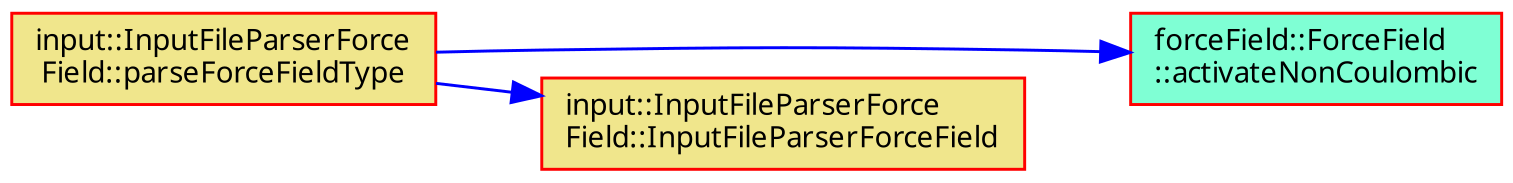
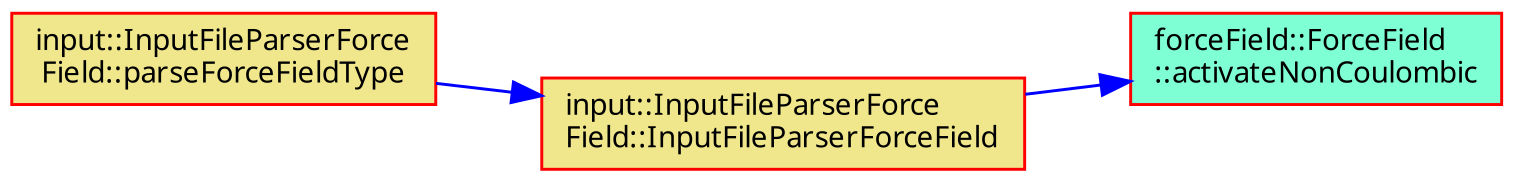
  digraph {
    fontname="Noto Sans"
    rankdir=RL
    node [color=red fillcolor=khaki fontname="Noto Sans" fontsize=10 shape=record style=filled]
    edge [color=blue dir=back fontname="Noto Sans" fontsize=10 labelfontname=Helvetica labelfontsize=10 style=solid]
    n1 [fillcolor=aquamarine fontcolor=black height=0.2 label="forceField::ForceField\l::activateNonCoulombic" width=0.4]
    n2 [height=0.2 label="input::InputFileParserForce\lField::parseForceFieldType" width=0.4]
    n3 [height=0.2 label="input::InputFileParserForce\lField::InputFileParserForceField" width=0.4]
-   n1 -> n2
+   n1 -> n3
    n3 -> n2
  }
